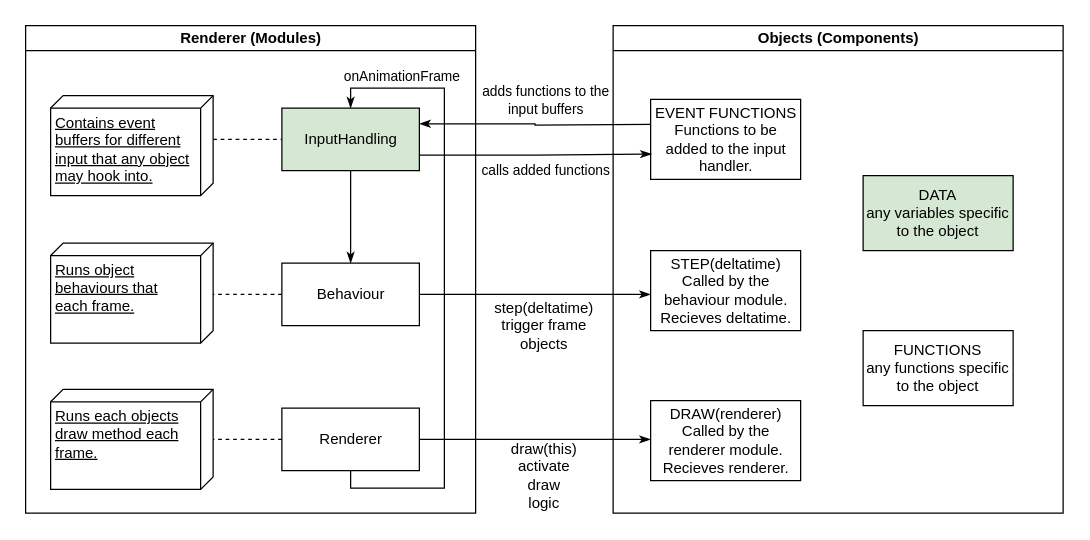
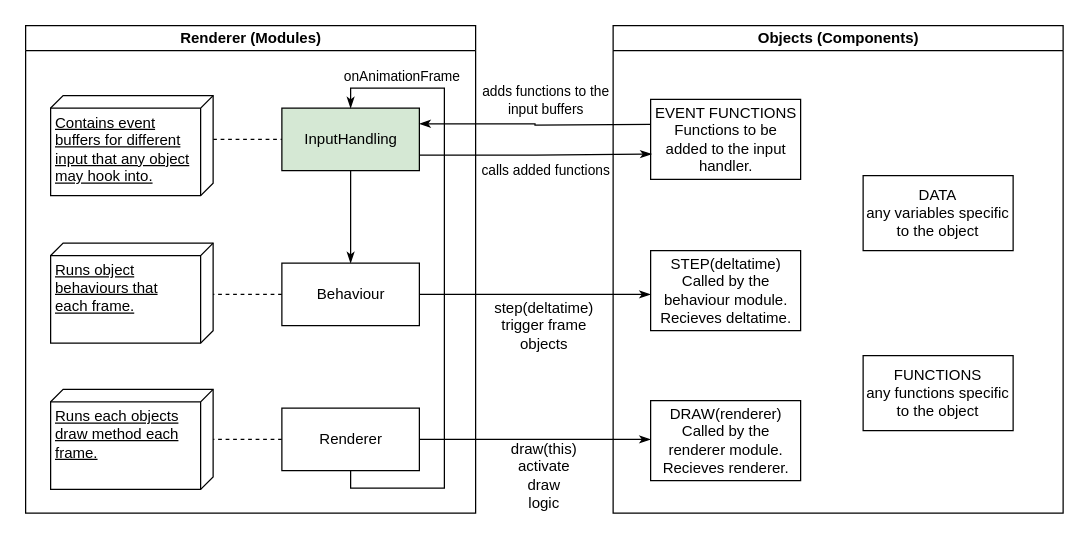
  <mxCell id="0" />
  <mxCell id="1" parent="0" />
  <mxCell id="2" value="Renderer (Modules)" style="swimlane;html=1;startSize=20;horizontal=1;containerType=tree;" vertex="1" parent="1"><mxGeometry x="20" y="20" width="360" height="390" as="geometry" /></mxCell>
  <mxCell id="3" style="edgeStyle=orthogonalEdgeStyle;rounded=0;orthogonalLoop=1;jettySize=auto;html=1;exitX=0.5;exitY=1;exitDx=0;exitDy=0;entryX=0.5;entryY=0;entryDx=0;entryDy=0;endArrow=classicThin;endFill=1;" edge="1" parent="2" source="4" target="6"><mxGeometry relative="1" as="geometry" /></mxCell>
  <mxCell id="4" value="InputHandling" style="html=1;fillColor=#d5e8d4;" vertex="1" parent="2"><mxGeometry x="205" y="66" width="110" height="50" as="geometry" /></mxCell>
  <mxCell id="5" style="edgeStyle=orthogonalEdgeStyle;rounded=0;orthogonalLoop=1;jettySize=auto;html=1;exitX=0;exitY=0.5;exitDx=0;exitDy=0;endArrow=none;endFill=0;dashed=1;" edge="1" parent="2" source="6"><mxGeometry relative="1" as="geometry"><mxPoint x="150" y="215" as="targetPoint" /></mxGeometry></mxCell>
  <mxCell id="6" value="Behaviour" style="html=1;" vertex="1" parent="2"><mxGeometry x="205" y="190" width="110" height="50" as="geometry" /></mxCell>
  <mxCell id="7" style="edgeStyle=orthogonalEdgeStyle;rounded=0;orthogonalLoop=1;jettySize=auto;html=1;exitX=0.5;exitY=1;exitDx=0;exitDy=0;entryX=0.5;entryY=0;entryDx=0;entryDy=0;endArrow=classicThin;endFill=1;" edge="1" parent="2" source="10" target="4"><mxGeometry relative="1" as="geometry"><Array as="points"><mxPoint x="260" y="370" /><mxPoint x="335" y="370" /><mxPoint x="335" y="50" /><mxPoint x="260" y="50" /></Array></mxGeometry></mxCell>
  <mxCell id="8" value="onAnimationFrame" style="edgeLabel;html=1;align=center;verticalAlign=middle;resizable=0;points=[];" vertex="1" connectable="0" parent="7"><mxGeometry x="0.176" relative="1" as="geometry"><mxPoint x="-35" y="-125" as="offset" /></mxGeometry></mxCell>
  <mxCell id="9" style="edgeStyle=orthogonalEdgeStyle;rounded=0;orthogonalLoop=1;jettySize=auto;html=1;exitX=0;exitY=0.5;exitDx=0;exitDy=0;endArrow=none;endFill=0;dashed=1;" edge="1" parent="2" source="10" target="14"><mxGeometry relative="1" as="geometry" /></mxCell>
  <mxCell id="10" value="Renderer" style="html=1;" vertex="1" parent="2"><mxGeometry x="205" y="306" width="110" height="50" as="geometry" /></mxCell>
  <mxCell id="11" style="edgeStyle=orthogonalEdgeStyle;rounded=0;orthogonalLoop=1;jettySize=auto;html=1;exitX=0;exitY=0;exitDx=35;exitDy=0;exitPerimeter=0;entryX=0;entryY=0.5;entryDx=0;entryDy=0;endArrow=none;endFill=0;dashed=1;" edge="1" parent="2" source="12" target="4"><mxGeometry relative="1" as="geometry" /></mxCell>
  <mxCell id="12" value="Contains event&lt;br&gt;buffers for different&lt;br&gt;input that any object&lt;br&gt;may hook into." style="verticalAlign=top;align=left;spacingTop=8;spacingLeft=2;spacingRight=12;shape=cube;size=10;direction=south;fontStyle=4;html=1;" vertex="1" parent="2"><mxGeometry x="20" y="56" width="130" height="80" as="geometry" /></mxCell>
  <mxCell id="13" value="Runs object&lt;br&gt;behaviours that&lt;br&gt;each frame." style="verticalAlign=top;align=left;spacingTop=8;spacingLeft=2;spacingRight=12;shape=cube;size=10;direction=south;fontStyle=4;html=1;" vertex="1" parent="2"><mxGeometry x="20" y="174" width="130" height="80" as="geometry" /></mxCell>
  <mxCell id="14" value="Runs each objects&lt;br&gt;draw method each&lt;br&gt;frame." style="verticalAlign=top;align=left;spacingTop=8;spacingLeft=2;spacingRight=12;shape=cube;size=10;direction=south;fontStyle=4;html=1;" vertex="1" parent="2"><mxGeometry x="20" y="291" width="130" height="80" as="geometry" /></mxCell>
  <mxCell id="15" value="Objects (Components)" style="swimlane;html=1;startSize=20;horizontal=1;containerType=tree;" vertex="1" parent="1"><mxGeometry x="490" y="20" width="360" height="390" as="geometry" /></mxCell>
  <mxCell id="16" value="EVENT FUNCTIONS&lt;br&gt;Functions to be&lt;br&gt;added to the input&lt;br&gt;handler." style="html=1;" vertex="1" parent="15"><mxGeometry x="30" y="59" width="120" height="64" as="geometry" /></mxCell>
  <mxCell id="17" value="STEP(deltatime)&lt;br&gt;Called by the&lt;br&gt;behaviour module.&lt;br&gt;Recieves deltatime." style="html=1;" vertex="1" parent="15"><mxGeometry x="30" y="180" width="120" height="64" as="geometry" /></mxCell>
  <mxCell id="18" value="DRAW(renderer)&lt;br&gt;Called by the&lt;br&gt;renderer module.&lt;br&gt;Recieves renderer." style="html=1;" vertex="1" parent="15"><mxGeometry x="30" y="300" width="120" height="64" as="geometry" /></mxCell>
- <mxCell id="19" value="DATA&lt;br&gt;any variables specific to the object" style="rounded=0;whiteSpace=wrap;html=1;fillColor=#d5e8d4;" vertex="1" parent="15"><mxGeometry x="200" y="120" width="120" height="60" as="geometry" /></mxCell>
- <mxCell id="20" value="FUNCTIONS&lt;br&gt;any functions specific to the object" style="rounded=0;whiteSpace=wrap;html=1;" vertex="1" parent="15"><mxGeometry x="200" y="244" width="120" height="60" as="geometry" /></mxCell>
+ <mxCell id="19" value="DATA&lt;br&gt;any variables specific to the object" style="rounded=0;whiteSpace=wrap;html=1;" vertex="1" parent="15"><mxGeometry x="200" y="120" width="120" height="60" as="geometry" /></mxCell>
+ <mxCell id="20" value="FUNCTIONS&lt;br&gt;any functions specific to the object" style="rounded=0;whiteSpace=wrap;html=1;" vertex="1" parent="15"><mxGeometry x="200" y="264" width="120" height="60" as="geometry" /></mxCell>
  <mxCell id="21" style="edgeStyle=orthogonalEdgeStyle;rounded=0;orthogonalLoop=1;jettySize=auto;html=1;exitX=1;exitY=0.25;exitDx=0;exitDy=0;endArrow=none;endFill=0;startArrow=classicThin;startFill=1;" edge="1" parent="1" source="4"><mxGeometry relative="1" as="geometry"><mxPoint x="520" y="99" as="targetPoint" /></mxGeometry></mxCell>
  <mxCell id="22" value="adds functions to the&lt;br&gt;input buffers" style="edgeLabel;html=1;align=center;verticalAlign=middle;resizable=0;points=[];" vertex="1" connectable="0" parent="21"><mxGeometry x="0.093" relative="1" as="geometry"><mxPoint x="-0.83" y="-20.03" as="offset" /></mxGeometry></mxCell>
  <mxCell id="23" style="edgeStyle=orthogonalEdgeStyle;rounded=0;orthogonalLoop=1;jettySize=auto;html=1;exitX=1;exitY=0.75;exitDx=0;exitDy=0;entryX=0.006;entryY=0.684;entryDx=0;entryDy=0;entryPerimeter=0;startArrow=none;startFill=0;endArrow=classicThin;endFill=1;" edge="1" parent="1" source="4" target="16"><mxGeometry relative="1" as="geometry" /></mxCell>
  <mxCell id="24" value="calls added functions" style="edgeLabel;html=1;align=center;verticalAlign=middle;resizable=0;points=[];" vertex="1" connectable="0" parent="23"><mxGeometry x="0.082" y="1" relative="1" as="geometry"><mxPoint y="14.18" as="offset" /></mxGeometry></mxCell>
  <mxCell id="25" style="edgeStyle=orthogonalEdgeStyle;rounded=0;orthogonalLoop=1;jettySize=auto;html=1;exitX=1;exitY=0.5;exitDx=0;exitDy=0;startArrow=none;startFill=0;endArrow=classicThin;endFill=1;" edge="1" parent="1" source="6"><mxGeometry relative="1" as="geometry"><mxPoint x="520" y="235" as="targetPoint" /><Array as="points"><mxPoint x="430" y="235" /><mxPoint x="430" y="235" /></Array></mxGeometry></mxCell>
  <mxCell id="26" value="step(deltatime)&lt;br&gt;trigger frame objects" style="text;html=1;strokeColor=none;fillColor=none;align=center;verticalAlign=middle;whiteSpace=wrap;rounded=0;" vertex="1" parent="1"><mxGeometry x="415" y="250" width="40" height="20" as="geometry" /></mxCell>
  <mxCell id="27" style="edgeStyle=orthogonalEdgeStyle;rounded=0;orthogonalLoop=1;jettySize=auto;html=1;exitX=1;exitY=0.5;exitDx=0;exitDy=0;startArrow=none;startFill=0;endArrow=classicThin;endFill=1;" edge="1" parent="1" source="10"><mxGeometry relative="1" as="geometry"><mxPoint x="520" y="351" as="targetPoint" /></mxGeometry></mxCell>
  <mxCell id="28" value="draw(this)&lt;br&gt;activate draw logic" style="text;html=1;strokeColor=none;fillColor=none;align=center;verticalAlign=middle;whiteSpace=wrap;rounded=0;" vertex="1" parent="1"><mxGeometry x="415" y="370" width="40" height="20" as="geometry" /></mxCell>
